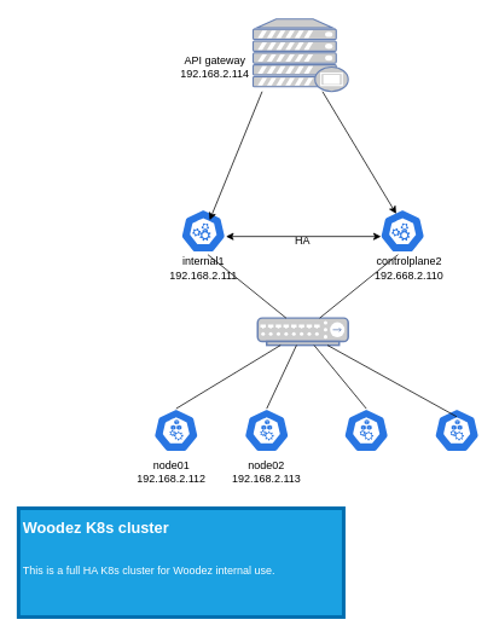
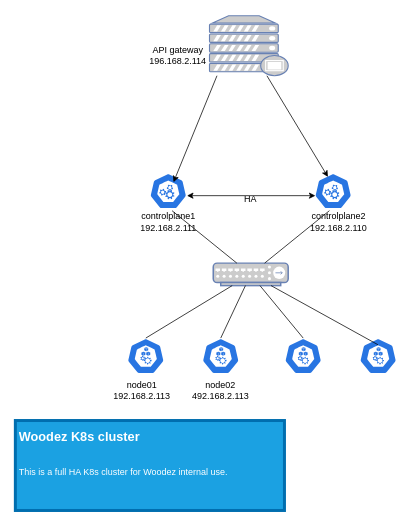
  <mxCell id="0" />
  <mxCell id="1" parent="0" />
  <mxCell id="2" value="" style="fontColor=#0066CC;verticalAlign=top;verticalLabelPosition=bottom;labelPosition=center;align=center;html=1;outlineConnect=0;fillColor=#CCCCCC;strokeColor=#6881B3;gradientColor=none;gradientDirection=north;strokeWidth=2;shape=mxgraph.networks.proxy_server;" parent="1" vertex="1"><mxGeometry x="279" y="20" width="105" height="80" as="geometry" /></mxCell>
  <mxCell id="3" value="" style="sketch=0;html=1;dashed=0;whitespace=wrap;fillColor=#2875E2;strokeColor=#ffffff;points=[[0.005,0.63,0],[0.1,0.2,0],[0.9,0.2,0],[0.5,0,0],[0.995,0.63,0],[0.72,0.99,0],[0.5,1,0],[0.28,0.99,0]];verticalLabelPosition=bottom;align=center;verticalAlign=top;shape=mxgraph.kubernetes.icon;prIcon=master" parent="1" vertex="1"><mxGeometry x="199" y="230" width="50" height="48" as="geometry" /></mxCell>
  <mxCell id="4" value="" style="sketch=0;html=1;dashed=0;whitespace=wrap;fillColor=#2875E2;strokeColor=#ffffff;points=[[0.005,0.63,0],[0.1,0.2,0],[0.9,0.2,0],[0.5,0,0],[0.995,0.63,0],[0.72,0.99,0],[0.5,1,0],[0.28,0.99,0]];verticalLabelPosition=bottom;align=center;verticalAlign=top;shape=mxgraph.kubernetes.icon;prIcon=master" parent="1" vertex="1"><mxGeometry x="419" y="230" width="50" height="48" as="geometry" /></mxCell>
  <mxCell id="5" value="" style="endArrow=classic;html=1;exitX=0.095;exitY=1;exitDx=0;exitDy=0;exitPerimeter=0;entryX=0.64;entryY=0.25;entryDx=0;entryDy=0;entryPerimeter=0;" parent="1" source="2" target="3" edge="1"><mxGeometry relative="1" as="geometry"><mxPoint x="509" y="250" as="sourcePoint" /><mxPoint x="609" y="250" as="targetPoint" /><Array as="points" /></mxGeometry></mxCell>
  <mxCell id="6" value="" style="endArrow=classic;html=1;entryX=0.36;entryY=0.104;entryDx=0;entryDy=0;entryPerimeter=0;" parent="1" source="2" target="4" edge="1"><mxGeometry relative="1" as="geometry"><mxPoint x="509" y="250" as="sourcePoint" /><mxPoint x="609" y="250" as="targetPoint" /></mxGeometry></mxCell>
- <mxCell id="7" value="internal1&lt;br&gt;192.168.2.111" style="text;html=1;strokeColor=none;fillColor=none;align=center;verticalAlign=middle;whiteSpace=wrap;rounded=0;" parent="1" vertex="1"><mxGeometry x="161.5" y="260" width="125" height="70" as="geometry" /></mxCell>
- <mxCell id="8" value="controlplane2&lt;br&gt;192.668.2.110" style="text;html=1;strokeColor=none;fillColor=none;align=center;verticalAlign=middle;whiteSpace=wrap;rounded=0;" parent="1" vertex="1"><mxGeometry x="389" y="260" width="125" height="70" as="geometry" /></mxCell>
+ <mxCell id="7" value="controlplane1&lt;br&gt;192.168.2.111" style="text;html=1;strokeColor=none;fillColor=none;align=center;verticalAlign=middle;whiteSpace=wrap;rounded=0;" parent="1" vertex="1"><mxGeometry x="161.5" y="260" width="125" height="70" as="geometry" /></mxCell>
+ <mxCell id="8" value="controlplane2&lt;br&gt;192.168.2.110" style="text;html=1;strokeColor=none;fillColor=none;align=center;verticalAlign=middle;whiteSpace=wrap;rounded=0;" parent="1" vertex="1"><mxGeometry x="389" y="260" width="125" height="70" as="geometry" /></mxCell>
  <mxCell id="9" value="" style="endArrow=classic;startArrow=classic;html=1;entryX=0.25;entryY=0;entryDx=0;entryDy=0;" parent="1" target="8" edge="1"><mxGeometry width="50" height="50" relative="1" as="geometry"><mxPoint x="249" y="260" as="sourcePoint" /><mxPoint x="359" y="250" as="targetPoint" /></mxGeometry></mxCell>
  <mxCell id="10" value="" style="fontColor=#0066CC;verticalAlign=top;verticalLabelPosition=bottom;labelPosition=center;align=center;html=1;outlineConnect=0;fillColor=#CCCCCC;strokeColor=#6881B3;gradientColor=none;gradientDirection=north;strokeWidth=2;shape=mxgraph.networks.hub;" parent="1" vertex="1"><mxGeometry x="284" y="350" width="100" height="30" as="geometry" /></mxCell>
  <mxCell id="11" value="" style="endArrow=none;html=1;entryX=0.4;entryY=0.286;entryDx=0;entryDy=0;entryPerimeter=0;" parent="1" source="10" target="8" edge="1"><mxGeometry width="50" height="50" relative="1" as="geometry"><mxPoint x="489" y="460" as="sourcePoint" /><mxPoint x="539" y="410" as="targetPoint" /></mxGeometry></mxCell>
  <mxCell id="12" value="" style="endArrow=none;html=1;entryX=0.54;entryY=0.286;entryDx=0;entryDy=0;entryPerimeter=0;" parent="1" source="10" target="7" edge="1"><mxGeometry width="50" height="50" relative="1" as="geometry"><mxPoint x="489" y="460" as="sourcePoint" /><mxPoint x="539" y="410" as="targetPoint" /><Array as="points" /></mxGeometry></mxCell>
  <mxCell id="13" value="" style="sketch=0;html=1;dashed=0;whitespace=wrap;fillColor=#2875E2;strokeColor=#ffffff;points=[[0.005,0.63,0],[0.1,0.2,0],[0.9,0.2,0],[0.5,0,0],[0.995,0.63,0],[0.72,0.99,0],[0.5,1,0],[0.28,0.99,0]];verticalLabelPosition=bottom;align=center;verticalAlign=top;shape=mxgraph.kubernetes.icon;prIcon=node" parent="1" vertex="1"><mxGeometry x="169" y="450" width="50" height="48" as="geometry" /></mxCell>
  <mxCell id="14" value="" style="sketch=0;html=1;dashed=0;whitespace=wrap;fillColor=#2875E2;strokeColor=#ffffff;points=[[0.005,0.63,0],[0.1,0.2,0],[0.9,0.2,0],[0.5,0,0],[0.995,0.63,0],[0.72,0.99,0],[0.5,1,0],[0.28,0.99,0]];verticalLabelPosition=bottom;align=center;verticalAlign=top;shape=mxgraph.kubernetes.icon;prIcon=node" parent="1" vertex="1"><mxGeometry x="269" y="450" width="50" height="48" as="geometry" /></mxCell>
  <mxCell id="15" value="" style="sketch=0;html=1;dashed=0;whitespace=wrap;fillColor=#2875E2;strokeColor=#ffffff;points=[[0.005,0.63,0],[0.1,0.2,0],[0.9,0.2,0],[0.5,0,0],[0.995,0.63,0],[0.72,0.99,0],[0.5,1,0],[0.28,0.99,0]];verticalLabelPosition=bottom;align=center;verticalAlign=top;shape=mxgraph.kubernetes.icon;prIcon=node" parent="1" vertex="1"><mxGeometry x="379" y="450" width="50" height="48" as="geometry" /></mxCell>
  <mxCell id="16" value="" style="sketch=0;html=1;dashed=0;whitespace=wrap;fillColor=#2875E2;strokeColor=#ffffff;points=[[0.005,0.63,0],[0.1,0.2,0],[0.9,0.2,0],[0.5,0,0],[0.995,0.63,0],[0.72,0.99,0],[0.5,1,0],[0.28,0.99,0]];verticalLabelPosition=bottom;align=center;verticalAlign=top;shape=mxgraph.kubernetes.icon;prIcon=node" parent="1" vertex="1"><mxGeometry x="479" y="450" width="50" height="48" as="geometry" /></mxCell>
- <mxCell id="17" value="node01&lt;br&gt;192.168.2.112" style="text;html=1;strokeColor=none;fillColor=none;align=center;verticalAlign=middle;whiteSpace=wrap;rounded=0;" parent="1" vertex="1"><mxGeometry x="139" y="490" width="100" height="60" as="geometry" /></mxCell>
- <mxCell id="18" value="node02&lt;br&gt;192.168.2.113" style="text;html=1;strokeColor=none;fillColor=none;align=center;verticalAlign=middle;whiteSpace=wrap;rounded=0;" parent="1" vertex="1"><mxGeometry x="244" y="490" width="100" height="60" as="geometry" /></mxCell>
- <mxCell id="19" value="API gateway&lt;br&gt;192.168.2.114" style="text;html=1;strokeColor=none;fillColor=none;align=center;verticalAlign=middle;whiteSpace=wrap;rounded=0;" parent="1" vertex="1"><mxGeometry x="161.5" y="45" width="150" height="55" as="geometry" /></mxCell>
+ <mxCell id="17" value="node01&lt;br&gt;192.168.2.113" style="text;html=1;strokeColor=none;fillColor=none;align=center;verticalAlign=middle;whiteSpace=wrap;rounded=0;" parent="1" vertex="1"><mxGeometry x="139" y="490" width="100" height="60" as="geometry" /></mxCell>
+ <mxCell id="18" value="node02&lt;br&gt;492.168.2.113" style="text;html=1;strokeColor=none;fillColor=none;align=center;verticalAlign=middle;whiteSpace=wrap;rounded=0;" parent="1" vertex="1"><mxGeometry x="244" y="490" width="100" height="60" as="geometry" /></mxCell>
+ <mxCell id="19" value="API gateway&lt;br&gt;196.168.2.114" style="text;html=1;strokeColor=none;fillColor=none;align=center;verticalAlign=middle;whiteSpace=wrap;rounded=0;" parent="1" vertex="1"><mxGeometry x="161.5" y="45" width="150" height="55" as="geometry" /></mxCell>
  <mxCell id="20" value="" style="endArrow=none;html=1;exitX=0.5;exitY=0.188;exitDx=0;exitDy=0;exitPerimeter=0;" parent="1" source="16" target="10" edge="1"><mxGeometry width="50" height="50" relative="1" as="geometry"><mxPoint x="489" y="450" as="sourcePoint" /><mxPoint x="539" y="400" as="targetPoint" /></mxGeometry></mxCell>
  <mxCell id="21" value="" style="endArrow=none;html=1;exitX=0.5;exitY=0;exitDx=0;exitDy=0;exitPerimeter=0;" parent="1" source="15" target="10" edge="1"><mxGeometry width="50" height="50" relative="1" as="geometry"><mxPoint x="489" y="450" as="sourcePoint" /><mxPoint x="539" y="400" as="targetPoint" /><Array as="points" /></mxGeometry></mxCell>
  <mxCell id="22" value="" style="endArrow=none;html=1;exitX=0.5;exitY=0;exitDx=0;exitDy=0;exitPerimeter=0;" parent="1" source="14" target="10" edge="1"><mxGeometry width="50" height="50" relative="1" as="geometry"><mxPoint x="489" y="450" as="sourcePoint" /><mxPoint x="539" y="400" as="targetPoint" /></mxGeometry></mxCell>
  <mxCell id="23" value="" style="endArrow=none;html=1;exitX=0.5;exitY=0;exitDx=0;exitDy=0;exitPerimeter=0;" parent="1" source="13" target="10" edge="1"><mxGeometry width="50" height="50" relative="1" as="geometry"><mxPoint x="489" y="450" as="sourcePoint" /><mxPoint x="539" y="400" as="targetPoint" /></mxGeometry></mxCell>
  <mxCell id="24" value="&lt;h1&gt;&lt;span style=&quot;background-color: initial;&quot;&gt;&lt;font style=&quot;font-size: 17px;&quot;&gt;Woodez K8s cluster&lt;/font&gt;&lt;/span&gt;&lt;/h1&gt;&lt;h1&gt;&lt;span style=&quot;font-size: 12px; font-weight: normal;&quot;&gt;This is a full HA K8s cluster for Woodez internal use.&amp;nbsp;&lt;/span&gt;&lt;/h1&gt;&lt;div&gt;&lt;span style=&quot;font-size: 12px; font-weight: 400;&quot;&gt;&lt;br&gt;&lt;/span&gt;&lt;/div&gt;" style="text;html=1;strokeColor=#006EAF;fillColor=#1ba1e2;spacing=5;spacingTop=-20;whiteSpace=wrap;overflow=hidden;rounded=0;strokeWidth=4;fontColor=#ffffff;" parent="1" vertex="1"><mxGeometry x="20" y="560" width="359" height="120" as="geometry" /></mxCell>
  <mxCell id="25" value="HA" style="text;html=1;strokeColor=none;fillColor=none;align=center;verticalAlign=middle;whiteSpace=wrap;rounded=0;" parent="1" vertex="1"><mxGeometry x="304" y="250" width="60" height="30" as="geometry" /></mxCell>
